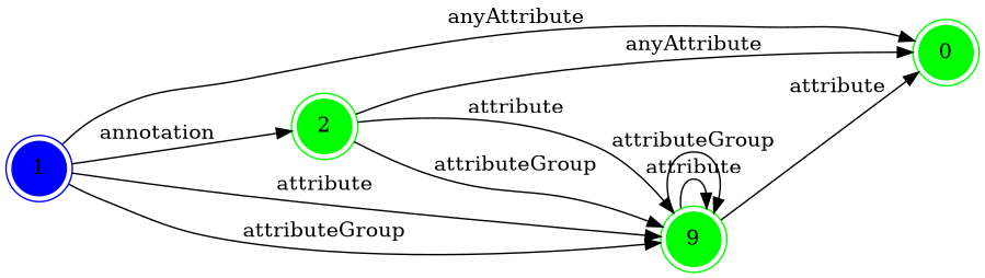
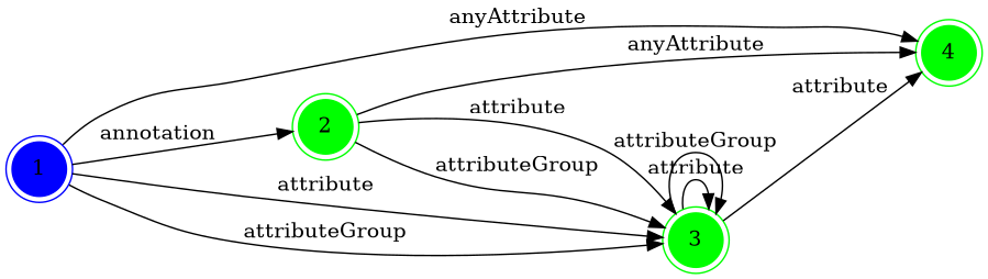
  digraph {
    mindist=2.0
    rankdir=LR
    node [color=green shape=doublecircle style=filled]
    1 [color=blue]
    2
-   4 [label=0]
-   3 [label=9]
+   4
+   3
    1 -> 2 [label=annotation]
    1 -> 4 [label=anyAttribute]
    1 -> 3 [label=attribute]
    1 -> 3 [label=attributeGroup]
    2 -> 4 [label=anyAttribute]
    2 -> 3 [label=attribute]
    2 -> 3 [label=attributeGroup]
    3 -> 4 [label=attribute]
    3 -> 3 [label=attribute]
    3 -> 3 [label=attributeGroup]
  }
